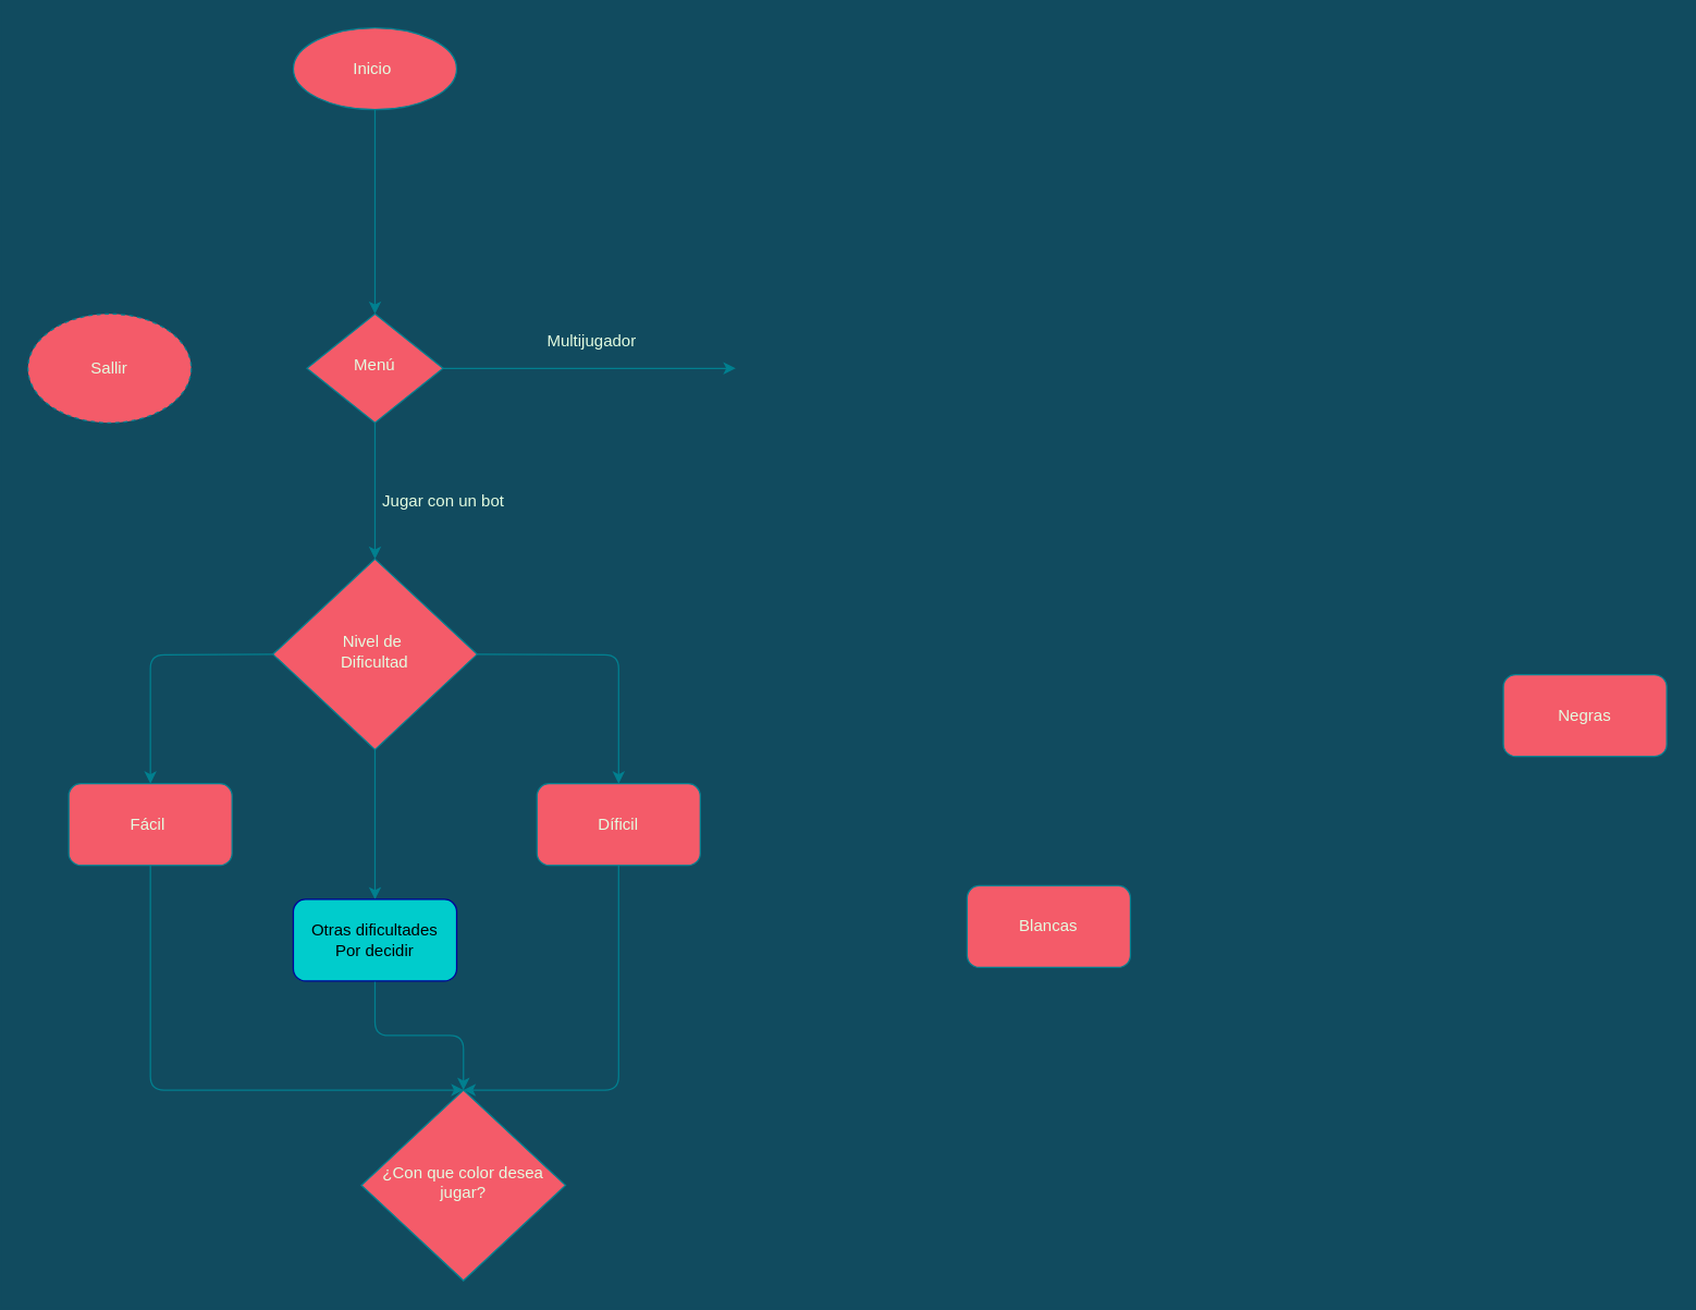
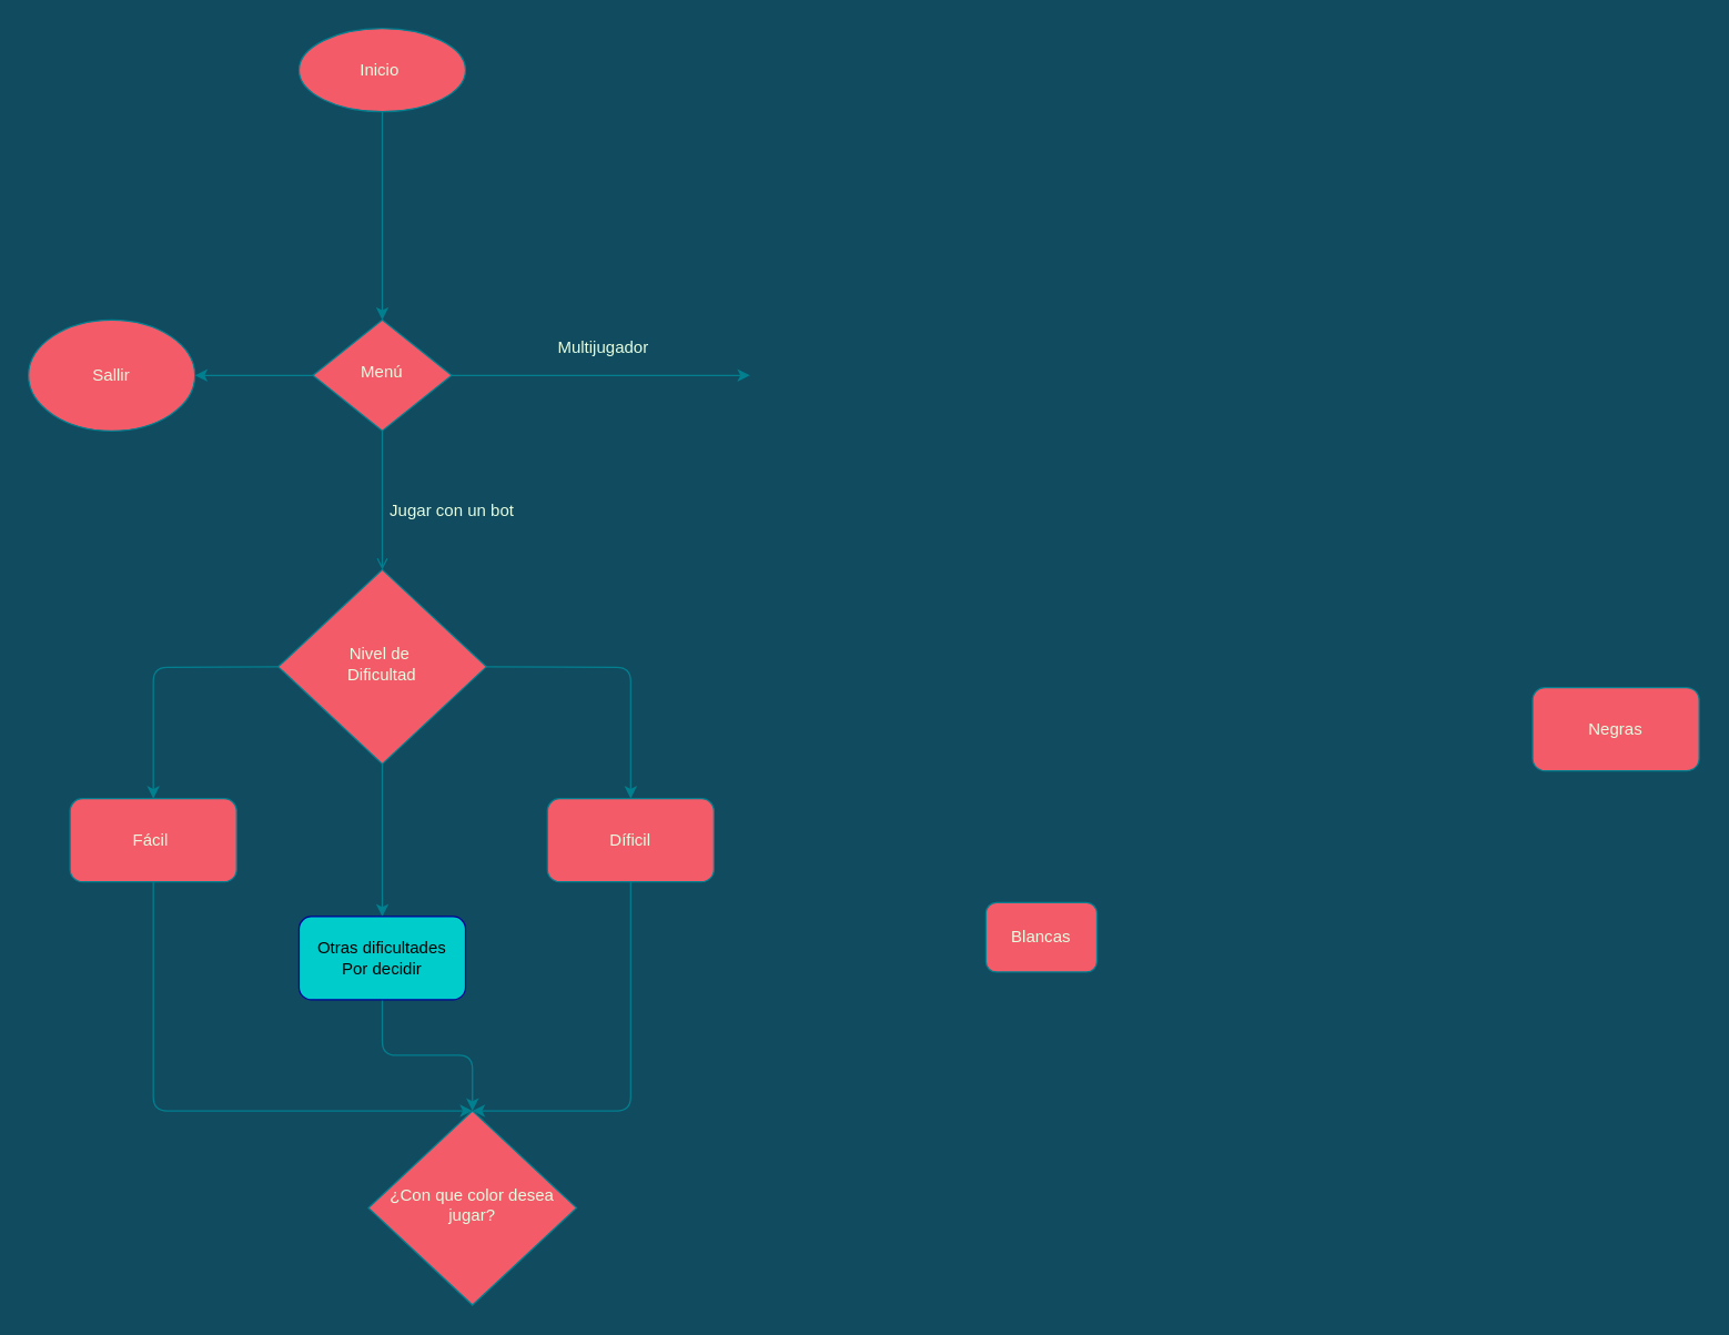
  <mxCell id="0" />
  <mxCell id="1" parent="0" />
+ <mxCell id="2" value="" style="edgeStyle=orthogonalEdgeStyle;curved=0;rounded=1;sketch=0;orthogonalLoop=1;jettySize=auto;html=1;strokeColor=#028090;fillColor=#F45B69;fontColor=#E4FDE1;" edge="1" parent="1" source="5" target="10"><mxGeometry relative="1" as="geometry" /></mxCell>
  <mxCell id="3" style="edgeStyle=orthogonalEdgeStyle;curved=0;rounded=1;sketch=0;orthogonalLoop=1;jettySize=auto;html=1;strokeColor=#028090;fillColor=#F45B69;fontColor=#E4FDE1;" edge="1" parent="1" source="5"><mxGeometry relative="1" as="geometry"><mxPoint x="540" y="270" as="targetPoint" /></mxGeometry></mxCell>
- <mxCell id="4" style="edgeStyle=orthogonalEdgeStyle;curved=0;rounded=1;sketch=0;orthogonalLoop=1;jettySize=auto;html=1;entryX=0.5;entryY=0;entryDx=0;entryDy=0;strokeColor=#028090;fillColor=#F45B69;fontColor=#E4FDE1;" edge="1" parent="1" source="5" target="16"><mxGeometry relative="1" as="geometry" /></mxCell>
+ <mxCell id="4" style="edgeStyle=orthogonalEdgeStyle;curved=0;rounded=1;sketch=0;orthogonalLoop=1;jettySize=auto;html=1;entryX=0.5;entryY=0;entryDx=0;entryDy=0;strokeColor=#028090;fillColor=#F45B69;fontColor=#E4FDE1;endArrow=open;" edge="1" parent="1" source="5" target="16"><mxGeometry relative="1" as="geometry" /></mxCell>
  <mxCell id="5" value="&lt;font style=&quot;vertical-align: inherit&quot;&gt;&lt;font style=&quot;vertical-align: inherit&quot;&gt;Menú&lt;/font&gt;&lt;/font&gt;" style="rhombus;whiteSpace=wrap;html=1;shadow=0;fontFamily=Helvetica;fontSize=12;align=center;strokeWidth=1;spacing=6;spacingTop=-4;fillColor=#F45B69;strokeColor=#028090;fontColor=#E4FDE1;" parent="1" vertex="1"><mxGeometry x="225" y="230" width="100" height="80" as="geometry" /></mxCell>
  <mxCell id="6" style="edgeStyle=orthogonalEdgeStyle;curved=0;rounded=1;sketch=0;orthogonalLoop=1;jettySize=auto;html=1;strokeColor=#028090;fillColor=#F45B69;fontColor=#E4FDE1;exitX=0.5;exitY=1;exitDx=0;exitDy=0;entryX=0.5;entryY=0;entryDx=0;entryDy=0;" edge="1" parent="1" source="18" target="7"><mxGeometry relative="1" as="geometry"><Array as="points"><mxPoint x="110" y="800" /></Array></mxGeometry></mxCell>
  <mxCell id="7" value="¿Con que color desea jugar?" style="rhombus;whiteSpace=wrap;html=1;shadow=0;fontFamily=Helvetica;fontSize=12;align=center;strokeWidth=1;spacing=6;spacingTop=-4;fillColor=#F45B69;strokeColor=#028090;fontColor=#E4FDE1;" parent="1" vertex="1"><mxGeometry x="265" y="800" width="150" height="140" as="geometry" /></mxCell>
  <mxCell id="8" style="edgeStyle=orthogonalEdgeStyle;curved=0;rounded=1;sketch=0;orthogonalLoop=1;jettySize=auto;html=1;entryX=0.5;entryY=0;entryDx=0;entryDy=0;strokeColor=#028090;fillColor=#F45B69;fontColor=#E4FDE1;" edge="1" parent="1" source="9" target="5"><mxGeometry relative="1" as="geometry" /></mxCell>
  <mxCell id="9" value="&lt;font style=&quot;vertical-align: inherit&quot;&gt;&lt;font style=&quot;vertical-align: inherit&quot;&gt;Inicio&amp;nbsp;&lt;/font&gt;&lt;/font&gt;" style="ellipse;whiteSpace=wrap;html=1;fillColor=#F45B69;strokeColor=#028090;fontColor=#E4FDE1;" parent="1" vertex="1"><mxGeometry x="215" y="20" width="120" height="60" as="geometry" /></mxCell>
- <mxCell id="10" value="&lt;font style=&quot;vertical-align: inherit&quot;&gt;&lt;font style=&quot;vertical-align: inherit&quot;&gt;Sallir&lt;/font&gt;&lt;/font&gt;" style="ellipse;whiteSpace=wrap;html=1;fillColor=#F45B69;strokeColor=#028090;fontColor=#E4FDE1;dashed=1;" parent="1" vertex="1"><mxGeometry x="20" y="230" width="120" height="80" as="geometry" /></mxCell>
+ <mxCell id="10" value="&lt;font style=&quot;vertical-align: inherit&quot;&gt;&lt;font style=&quot;vertical-align: inherit&quot;&gt;Sallir&lt;/font&gt;&lt;/font&gt;" style="ellipse;whiteSpace=wrap;html=1;fillColor=#F45B69;strokeColor=#028090;fontColor=#E4FDE1;" parent="1" vertex="1"><mxGeometry x="20" y="230" width="120" height="80" as="geometry" /></mxCell>
  <mxCell id="11" value="&lt;font style=&quot;vertical-align: inherit&quot;&gt;&lt;font style=&quot;vertical-align: inherit&quot;&gt;Jugar con un bot&lt;br&gt;&lt;br&gt;&lt;/font&gt;&lt;/font&gt;" style="text;html=1;align=center;verticalAlign=middle;resizable=0;points=[];autosize=1;fontColor=#E4FDE1;" parent="1" vertex="1"><mxGeometry x="270" y="360" width="110" height="30" as="geometry" /></mxCell>
- <mxCell id="12" value="Blancas" style="rounded=1;whiteSpace=wrap;html=1;fillColor=#F45B69;strokeColor=#028090;fontColor=#E4FDE1;" parent="1" vertex="1"><mxGeometry x="710" y="650" width="120" height="60" as="geometry" /></mxCell>
+ <mxCell id="12" value="Blancas" style="rounded=1;whiteSpace=wrap;html=1;fillColor=#F45B69;strokeColor=#028090;fontColor=#E4FDE1;" parent="1" vertex="1"><mxGeometry x="710" y="650" width="80" height="50" as="geometry" /></mxCell>
  <mxCell id="13" value="Negras" style="rounded=1;whiteSpace=wrap;html=1;fillColor=#F45B69;strokeColor=#028090;fontColor=#E4FDE1;" parent="1" vertex="1"><mxGeometry x="1104" y="495" width="120" height="60" as="geometry" /></mxCell>
  <mxCell id="14" value="Multijugador" style="text;html=1;align=center;verticalAlign=middle;resizable=0;points=[];autosize=1;fontColor=#E4FDE1;" parent="1" vertex="1"><mxGeometry x="394" y="240" width="80" height="20" as="geometry" /></mxCell>
  <mxCell id="15" style="edgeStyle=orthogonalEdgeStyle;curved=0;rounded=1;sketch=0;orthogonalLoop=1;jettySize=auto;html=1;strokeColor=#028090;fillColor=#F45B69;fontColor=#E4FDE1;entryX=0.5;entryY=0;entryDx=0;entryDy=0;" edge="1" parent="1" source="16" target="23"><mxGeometry relative="1" as="geometry"><mxPoint x="275" y="650" as="targetPoint" /></mxGeometry></mxCell>
  <mxCell id="16" value="Nivel de&amp;nbsp;&lt;br&gt;Dificultad" style="rhombus;whiteSpace=wrap;html=1;shadow=0;fontFamily=Helvetica;fontSize=12;align=center;strokeWidth=1;spacing=6;spacingTop=-4;fillColor=#F45B69;strokeColor=#028090;fontColor=#E4FDE1;" vertex="1" parent="1"><mxGeometry x="200" y="410" width="150" height="140" as="geometry" /></mxCell>
  <mxCell id="17" style="edgeStyle=orthogonalEdgeStyle;curved=0;rounded=1;sketch=0;orthogonalLoop=1;jettySize=auto;html=1;entryX=0.5;entryY=0;entryDx=0;entryDy=0;strokeColor=#028090;fillColor=#F45B69;fontColor=#E4FDE1;" edge="1" parent="1" target="18"><mxGeometry relative="1" as="geometry"><mxPoint x="200" y="480" as="sourcePoint" /></mxGeometry></mxCell>
  <mxCell id="18" value="Fácil&amp;nbsp;" style="rounded=1;whiteSpace=wrap;html=1;fillColor=#F45B69;strokeColor=#028090;fontColor=#E4FDE1;" vertex="1" parent="1"><mxGeometry x="50" y="575" width="120" height="60" as="geometry" /></mxCell>
  <mxCell id="19" style="edgeStyle=orthogonalEdgeStyle;curved=0;rounded=1;sketch=0;orthogonalLoop=1;jettySize=auto;html=1;entryX=0.5;entryY=0;entryDx=0;entryDy=0;strokeColor=#028090;fillColor=#F45B69;fontColor=#E4FDE1;" edge="1" parent="1" target="21"><mxGeometry relative="1" as="geometry"><mxPoint x="350" y="480" as="sourcePoint" /></mxGeometry></mxCell>
  <mxCell id="20" style="edgeStyle=orthogonalEdgeStyle;curved=0;rounded=1;sketch=0;orthogonalLoop=1;jettySize=auto;html=1;entryX=0.5;entryY=0;entryDx=0;entryDy=0;strokeColor=#028090;fillColor=#F45B69;fontColor=#E4FDE1;" edge="1" parent="1" source="21" target="7"><mxGeometry relative="1" as="geometry"><Array as="points"><mxPoint x="454" y="800" /></Array></mxGeometry></mxCell>
  <mxCell id="21" value="Díficil" style="rounded=1;whiteSpace=wrap;html=1;fillColor=#F45B69;strokeColor=#028090;fontColor=#E4FDE1;" vertex="1" parent="1"><mxGeometry x="394" y="575" width="120" height="60" as="geometry" /></mxCell>
  <mxCell id="22" style="edgeStyle=orthogonalEdgeStyle;curved=0;rounded=1;sketch=0;orthogonalLoop=1;jettySize=auto;html=1;entryX=0.5;entryY=0;entryDx=0;entryDy=0;strokeColor=#028090;fillColor=#F45B69;fontColor=#E4FDE1;" edge="1" parent="1" source="23" target="7"><mxGeometry relative="1" as="geometry" /></mxCell>
  <mxCell id="23" value="Otras dificultades&lt;br&gt;Por decidir" style="rounded=1;whiteSpace=wrap;html=1;fillColor=#00CCCC;strokeColor=#000099;" vertex="1" parent="1"><mxGeometry x="215" y="660" width="120" height="60" as="geometry" /></mxCell>
